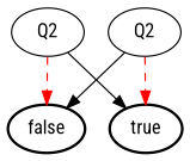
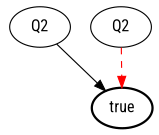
  digraph {
    fontname="Roboto Condensed"
    node [fontname="Roboto Condensed"]
    edge [fontname="Roboto Condensed"]
    n1 [label=Q2]
-   n2 [label=false style=bold]
    n3 [label=true style=bold]
    n4 [label=Q2]
-   n1 -> n2 [color=red style=dashed]
    n1 -> n3
-   n4 -> n2
    n4 -> n3 [color=red style=dashed]
  }
